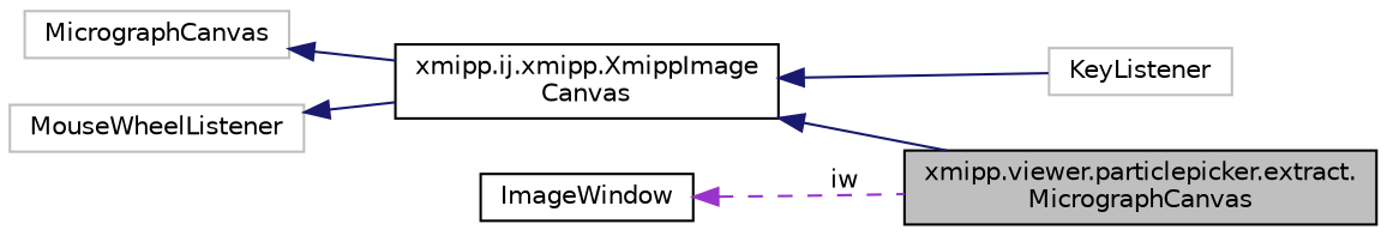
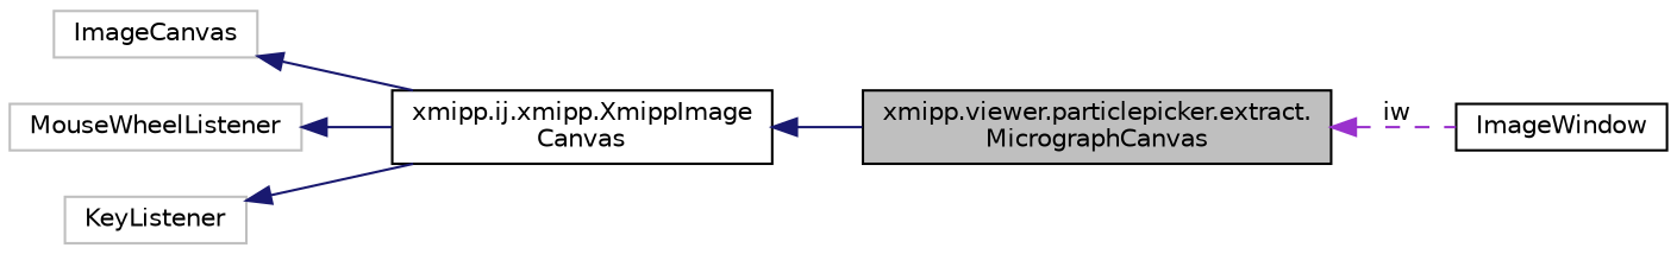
  digraph {
    rankdir=LR
    node [color=black fillcolor=white fontname=Helvetica fontsize=10 shape=record style=filled]
    edge [color=midnightblue dir=back fontname=Helvetica fontsize=10 labelfontname=Helvetica labelfontsize=10 style=solid]
    n1 [fillcolor=grey75 fontcolor=black height=0.2 label="xmipp.viewer.particlepicker.extract.\lMicrographCanvas" width=0.4]
    n2 [height=0.2 label="xmipp.ij.xmipp.XmippImage\lCanvas" width=0.4]
-   n3 [color=grey75 height=0.2 label=MicrographCanvas width=0.4]
+   n3 [color=grey75 height=0.2 label=ImageCanvas width=0.4]
    n4 [color=grey75 height=0.2 label=MouseWheelListener width=0.4]
    n5 [color=grey75 height=0.2 label=KeyListener width=0.4]
    n6 [height=0.2 label=ImageWindow width=0.4]
    n2 -> n1
    n3 -> n2
    n4 -> n2
-   n2 -> n5
-   n6 -> n1 [color=darkorchid3 label=" iw" style=dashed]
+   n5 -> n2
+   n1 -> n6 [color=darkorchid3 label=" iw" style=dashed]
  }
